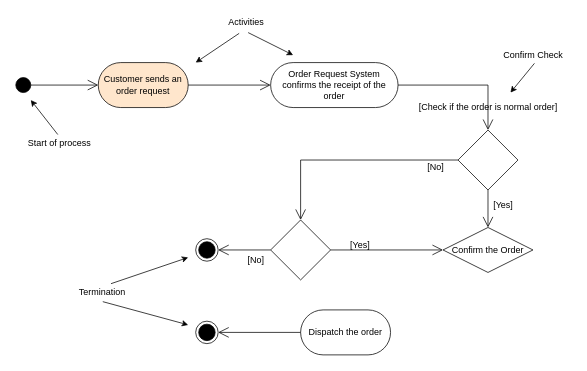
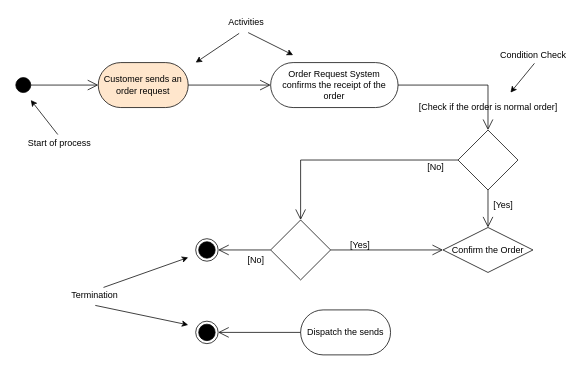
  <mxCell id="0" />
  <mxCell id="1" parent="0" />
  <mxCell id="2" value="Customer sends an order request" style="rounded=1;whiteSpace=wrap;html=1;arcSize=50;fillColor=#ffe6cc;" vertex="1" parent="1"><mxGeometry x="130" y="83" width="120" height="60" as="geometry" /></mxCell>
  <mxCell id="3" value="Order Request System confirms the receipt of the order" style="rounded=1;whiteSpace=wrap;html=1;arcSize=50;" vertex="1" parent="1"><mxGeometry x="360" y="83" width="170" height="60" as="geometry" /></mxCell>
  <mxCell id="4" value="" style="rhombus;whiteSpace=wrap;html=1;" vertex="1" parent="1"><mxGeometry x="610" y="173" width="80" height="80" as="geometry" /></mxCell>
  <mxCell id="5" value="Confirm the Order" style="rhombus;whiteSpace=wrap;html=1;arcSize=50;" vertex="1" parent="1"><mxGeometry x="590" y="303" width="120" height="60" as="geometry" /></mxCell>
  <mxCell id="6" value="" style="rhombus;whiteSpace=wrap;html=1;" vertex="1" parent="1"><mxGeometry x="360" y="293" width="80" height="80" as="geometry" /></mxCell>
- <mxCell id="7" value="Dispatch the order" style="rounded=1;whiteSpace=wrap;html=1;arcSize=50;" vertex="1" parent="1"><mxGeometry x="400" y="413" width="120" height="60" as="geometry" /></mxCell>
+ <mxCell id="7" value="Dispatch the sends" style="rounded=1;whiteSpace=wrap;html=1;arcSize=50;" vertex="1" parent="1"><mxGeometry x="400" y="413" width="120" height="60" as="geometry" /></mxCell>
  <mxCell id="8" value="" style="ellipse;whiteSpace=wrap;html=1;aspect=fixed;strokeColor=#000000;fillColor=#000000;gradientColor=none;" vertex="1" parent="1"><mxGeometry x="20" y="103" width="20" height="20" as="geometry" /></mxCell>
  <mxCell id="9" value="" style="ellipse;html=1;shape=endState;fillColor=#000000;strokeColor=#000000;" vertex="1" parent="1"><mxGeometry x="260" y="318" width="30" height="30" as="geometry" /></mxCell>
  <mxCell id="10" value="" style="ellipse;html=1;shape=endState;fillColor=#000000;strokeColor=#000000;" vertex="1" parent="1"><mxGeometry x="260" y="428" width="30" height="30" as="geometry" /></mxCell>
  <mxCell id="11" value="" style="endArrow=open;endFill=1;endSize=12;html=1;strokeColor=#000000;strokeWidth=1;exitX=1;exitY=0.5;exitDx=0;exitDy=0;entryX=0;entryY=0.5;entryDx=0;entryDy=0;" edge="1" parent="1" source="8" target="2"><mxGeometry width="160" relative="1" as="geometry"><mxPoint x="280" y="293" as="sourcePoint" /><mxPoint x="440" y="293" as="targetPoint" /></mxGeometry></mxCell>
  <mxCell id="12" value="" style="endArrow=open;endFill=1;endSize=12;html=1;strokeColor=#000000;strokeWidth=1;exitX=1;exitY=0.5;exitDx=0;exitDy=0;entryX=0;entryY=0.5;entryDx=0;entryDy=0;" edge="1" parent="1" source="2" target="3"><mxGeometry width="160" relative="1" as="geometry"><mxPoint x="280" y="293" as="sourcePoint" /><mxPoint x="440" y="293" as="targetPoint" /></mxGeometry></mxCell>
  <mxCell id="13" value="" style="endArrow=open;endFill=1;endSize=12;html=1;strokeColor=#000000;strokeWidth=1;exitX=1;exitY=0.5;exitDx=0;exitDy=0;entryX=0.5;entryY=0;entryDx=0;entryDy=0;rounded=0;" edge="1" parent="1" source="3" target="4"><mxGeometry width="160" relative="1" as="geometry"><mxPoint x="280" y="293" as="sourcePoint" /><mxPoint x="440" y="293" as="targetPoint" /><Array as="points"><mxPoint x="650" y="113" /></Array></mxGeometry></mxCell>
  <mxCell id="14" value="" style="endArrow=open;endFill=1;endSize=12;html=1;strokeColor=#000000;strokeWidth=1;exitX=0.5;exitY=1;exitDx=0;exitDy=0;entryX=0.5;entryY=0;entryDx=0;entryDy=0;" edge="1" parent="1" source="4" target="5"><mxGeometry width="160" relative="1" as="geometry"><mxPoint x="280" y="293" as="sourcePoint" /><mxPoint x="440" y="293" as="targetPoint" /></mxGeometry></mxCell>
  <mxCell id="15" value="" style="endArrow=open;endFill=1;endSize=12;html=1;strokeColor=#000000;strokeWidth=1;exitX=0;exitY=0.5;exitDx=0;exitDy=0;entryX=0.5;entryY=0;entryDx=0;entryDy=0;rounded=0;" edge="1" parent="1" source="4" target="6"><mxGeometry width="160" relative="1" as="geometry"><mxPoint x="280" y="293" as="sourcePoint" /><mxPoint x="440" y="293" as="targetPoint" /><Array as="points"><mxPoint x="400" y="213" /></Array></mxGeometry></mxCell>
  <mxCell id="16" value="" style="endArrow=open;endFill=1;endSize=12;html=1;strokeColor=#000000;strokeWidth=1;exitX=1;exitY=0.5;exitDx=0;exitDy=0;entryX=0;entryY=0.5;entryDx=0;entryDy=0;" edge="1" parent="1" source="6" target="5"><mxGeometry width="160" relative="1" as="geometry"><mxPoint x="280" y="293" as="sourcePoint" /><mxPoint x="440" y="293" as="targetPoint" /></mxGeometry></mxCell>
  <mxCell id="17" value="" style="endArrow=open;endFill=1;endSize=12;html=1;strokeColor=#000000;strokeWidth=1;exitX=0;exitY=0.5;exitDx=0;exitDy=0;entryX=1;entryY=0.5;entryDx=0;entryDy=0;" edge="1" parent="1" source="7" target="10"><mxGeometry width="160" relative="1" as="geometry"><mxPoint x="280" y="293" as="sourcePoint" /><mxPoint x="440" y="293" as="targetPoint" /></mxGeometry></mxCell>
  <mxCell id="18" value="" style="endArrow=open;endFill=1;endSize=12;html=1;strokeColor=#000000;strokeWidth=1;exitX=0;exitY=0.5;exitDx=0;exitDy=0;entryX=1;entryY=0.5;entryDx=0;entryDy=0;" edge="1" parent="1" source="6" target="9"><mxGeometry width="160" relative="1" as="geometry"><mxPoint x="280" y="293" as="sourcePoint" /><mxPoint x="440" y="293" as="targetPoint" /></mxGeometry></mxCell>
  <mxCell id="19" value="[Check if the order is normal order]" style="text;html=1;align=center;verticalAlign=middle;resizable=0;points=[];autosize=1;rotation=0;" vertex="1" parent="1"><mxGeometry x="550" y="133" width="200" height="20" as="geometry" /></mxCell>
  <mxCell id="20" value="[No]" style="text;html=1;align=center;verticalAlign=middle;resizable=0;points=[];autosize=1;" vertex="1" parent="1"><mxGeometry x="560" y="213" width="40" height="20" as="geometry" /></mxCell>
  <mxCell id="21" value="[Yes]" style="text;html=1;align=center;verticalAlign=middle;resizable=0;points=[];autosize=1;" vertex="1" parent="1"><mxGeometry x="459" y="317" width="40" height="20" as="geometry" /></mxCell>
  <mxCell id="22" value="[Yes]" style="text;html=1;align=center;verticalAlign=middle;resizable=0;points=[];autosize=1;" vertex="1" parent="1"><mxGeometry x="650" y="263" width="40" height="20" as="geometry" /></mxCell>
  <mxCell id="23" value="[No]" style="text;html=1;align=center;verticalAlign=middle;resizable=0;points=[];autosize=1;" vertex="1" parent="1"><mxGeometry x="320" y="337" width="40" height="20" as="geometry" /></mxCell>
  <mxCell id="24" value="Start of process" style="text;html=1;align=center;verticalAlign=middle;resizable=0;points=[];autosize=1;" vertex="1" parent="1"><mxGeometry x="28" y="181" width="100" height="20" as="geometry" /></mxCell>
  <mxCell id="25" value="Activities" style="text;html=1;align=center;verticalAlign=middle;resizable=0;points=[];autosize=1;" vertex="1" parent="1"><mxGeometry x="297" y="20" width="60" height="20" as="geometry" /></mxCell>
- <mxCell id="26" value="Termination" style="text;html=1;align=center;verticalAlign=middle;resizable=0;points=[];autosize=1;" vertex="1" parent="1"><mxGeometry x="95" y="379" width="80" height="20" as="geometry" /></mxCell>
- <mxCell id="27" value="Confirm Check" style="text;html=1;align=center;verticalAlign=middle;resizable=0;points=[];autosize=1;" vertex="1" parent="1"><mxGeometry x="660" y="63" width="100" height="20" as="geometry" /></mxCell>
+ <mxCell id="26" value="Termination" style="text;html=1;align=center;verticalAlign=middle;resizable=0;points=[];autosize=1;" vertex="1" parent="1"><mxGeometry x="85" y="384" width="80" height="20" as="geometry" /></mxCell>
+ <mxCell id="27" value="Condition Check" style="text;html=1;align=center;verticalAlign=middle;resizable=0;points=[];autosize=1;" vertex="1" parent="1"><mxGeometry x="660" y="63" width="100" height="20" as="geometry" /></mxCell>
  <mxCell id="28" value="" style="endArrow=classic;html=1;strokeColor=#000000;strokeWidth=1;exitX=0.48;exitY=-0.1;exitDx=0;exitDy=0;exitPerimeter=0;" edge="1" parent="1" source="24"><mxGeometry width="50" height="50" relative="1" as="geometry"><mxPoint x="76" y="191" as="sourcePoint" /><mxPoint x="40" y="133" as="targetPoint" /></mxGeometry></mxCell>
  <mxCell id="29" value="" style="endArrow=classic;html=1;strokeColor=#000000;strokeWidth=1;exitX=0.65;exitY=-0.05;exitDx=0;exitDy=0;exitPerimeter=0;" edge="1" parent="1" source="26"><mxGeometry width="50" height="50" relative="1" as="geometry"><mxPoint x="310" y="293" as="sourcePoint" /><mxPoint x="250" y="343" as="targetPoint" /></mxGeometry></mxCell>
  <mxCell id="30" value="" style="endArrow=classic;html=1;strokeColor=#000000;strokeWidth=1;exitX=0.513;exitY=1.15;exitDx=0;exitDy=0;exitPerimeter=0;" edge="1" parent="1" source="26"><mxGeometry width="50" height="50" relative="1" as="geometry"><mxPoint x="310" y="293" as="sourcePoint" /><mxPoint x="250" y="433" as="targetPoint" /></mxGeometry></mxCell>
  <mxCell id="31" value="" style="endArrow=classic;html=1;strokeColor=#000000;strokeWidth=1;exitX=0.35;exitY=1.2;exitDx=0;exitDy=0;exitPerimeter=0;" edge="1" parent="1" source="25"><mxGeometry width="50" height="50" relative="1" as="geometry"><mxPoint x="310" y="293" as="sourcePoint" /><mxPoint x="260" y="83" as="targetPoint" /></mxGeometry></mxCell>
  <mxCell id="32" value="" style="endArrow=classic;html=1;strokeColor=#000000;strokeWidth=1;exitX=0.55;exitY=1.15;exitDx=0;exitDy=0;exitPerimeter=0;" edge="1" parent="1" source="25"><mxGeometry width="50" height="50" relative="1" as="geometry"><mxPoint x="310" y="293" as="sourcePoint" /><mxPoint x="390" y="73" as="targetPoint" /></mxGeometry></mxCell>
  <mxCell id="33" value="" style="endArrow=classic;html=1;strokeColor=#000000;strokeWidth=1;exitX=0.52;exitY=1.05;exitDx=0;exitDy=0;exitPerimeter=0;" edge="1" parent="1" source="27"><mxGeometry width="50" height="50" relative="1" as="geometry"><mxPoint x="310" y="293" as="sourcePoint" /><mxPoint x="680" y="123" as="targetPoint" /></mxGeometry></mxCell>
